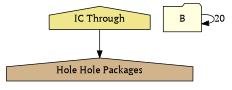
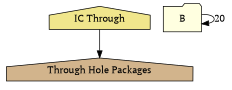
  digraph {
    fontname="PT Serif"
    node [fontname="PT Serif" shape=house style=filled]
    edge [fontname="PT Serif"]
    n1 [fillcolor=khaki label="IC Through"]
-   "Through Hole Packages" [fillcolor=tan label="Hole Hole Packages"]
+   "Through Hole Packages" [fillcolor=tan]
    B [fillcolor=lightyellow shape=folder]
    n1 -> "Through Hole Packages" [shape="|square"]
    B -> B [label=20]
  }
